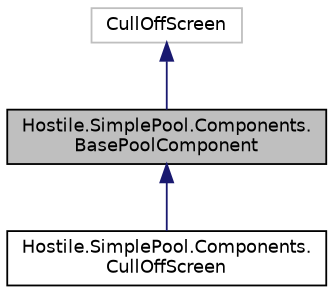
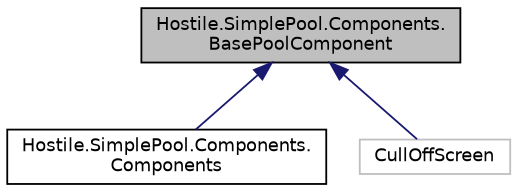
  digraph {
    node [color=black fillcolor=white fontname=Helvetica fontsize=10 shape=record style=filled]
    edge [color=midnightblue dir=back fontname=Helvetica fontsize=10 labelfontname=Helvetica labelfontsize=10 style=solid]
    n1 [fillcolor=grey75 fontcolor=black height=0.2 label="Hostile.SimplePool.Components.\lBasePoolComponent" width=0.4]
-   n2 [height=0.2 label="Hostile.SimplePool.Components.\lCullOffScreen" width=0.4]
+   n2 [height=0.2 label="Hostile.SimplePool.Components.\lComponents" width=0.4]
    n3 [color=grey75 height=0.2 label=CullOffScreen width=0.4]
    n1 -> n2
-   n3 -> n1
+   n1 -> n3
  }
